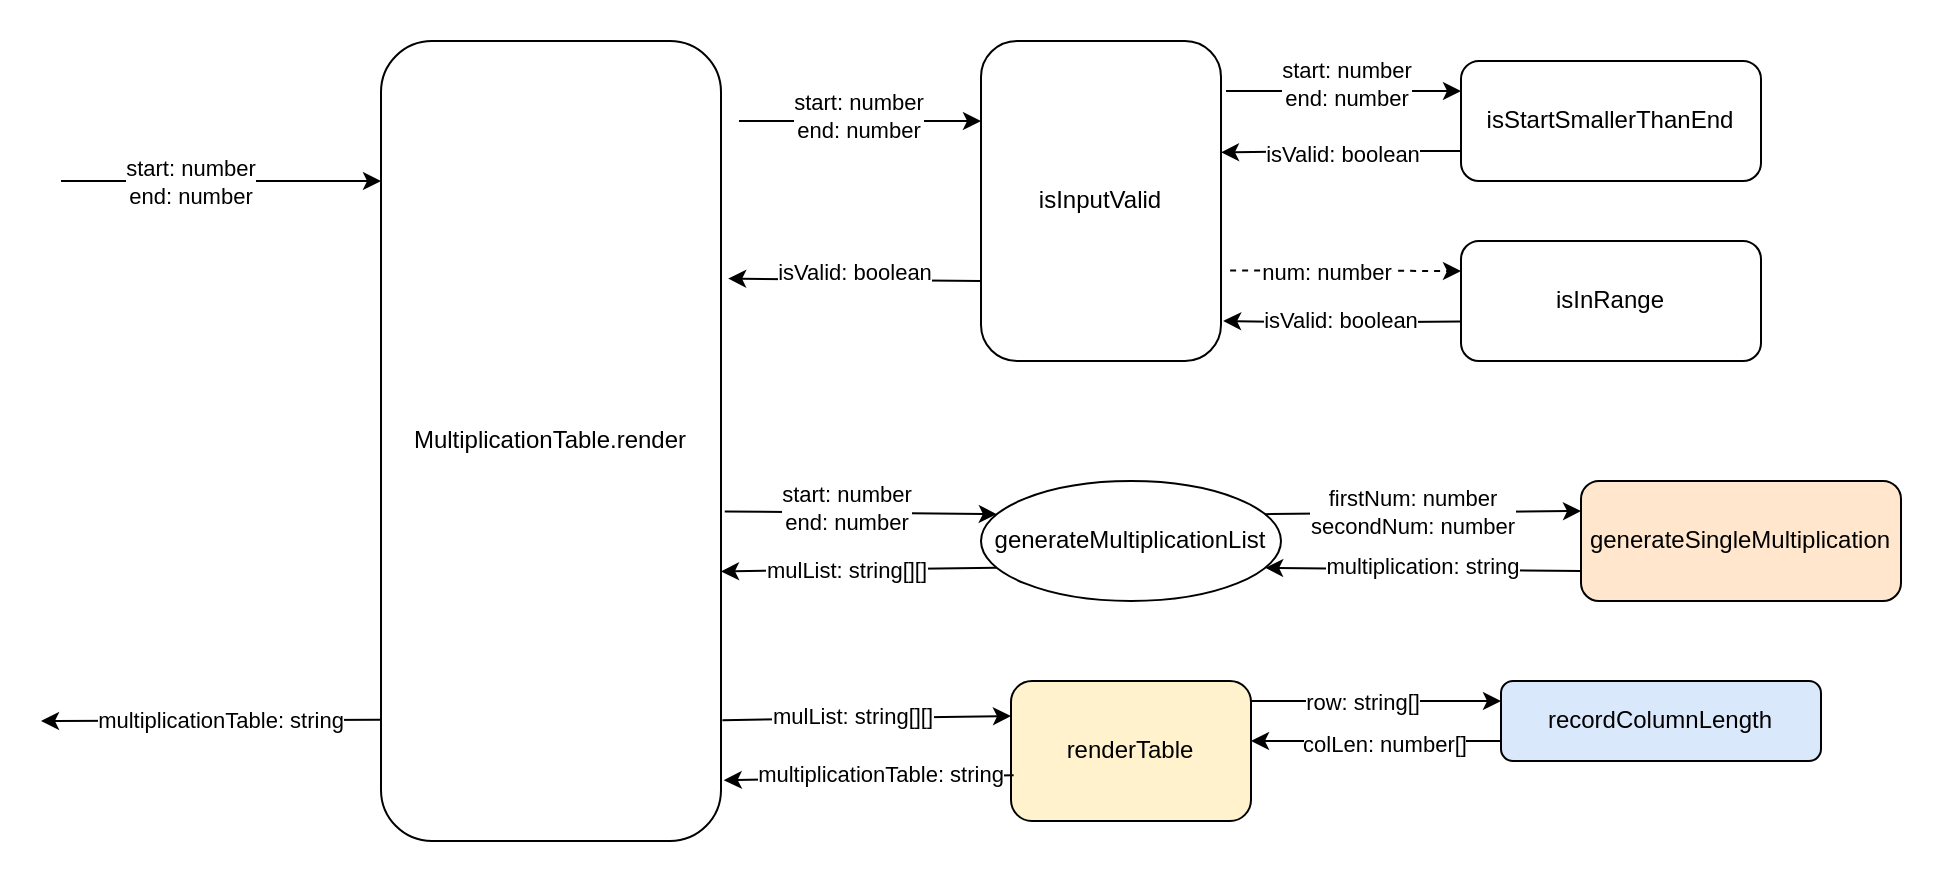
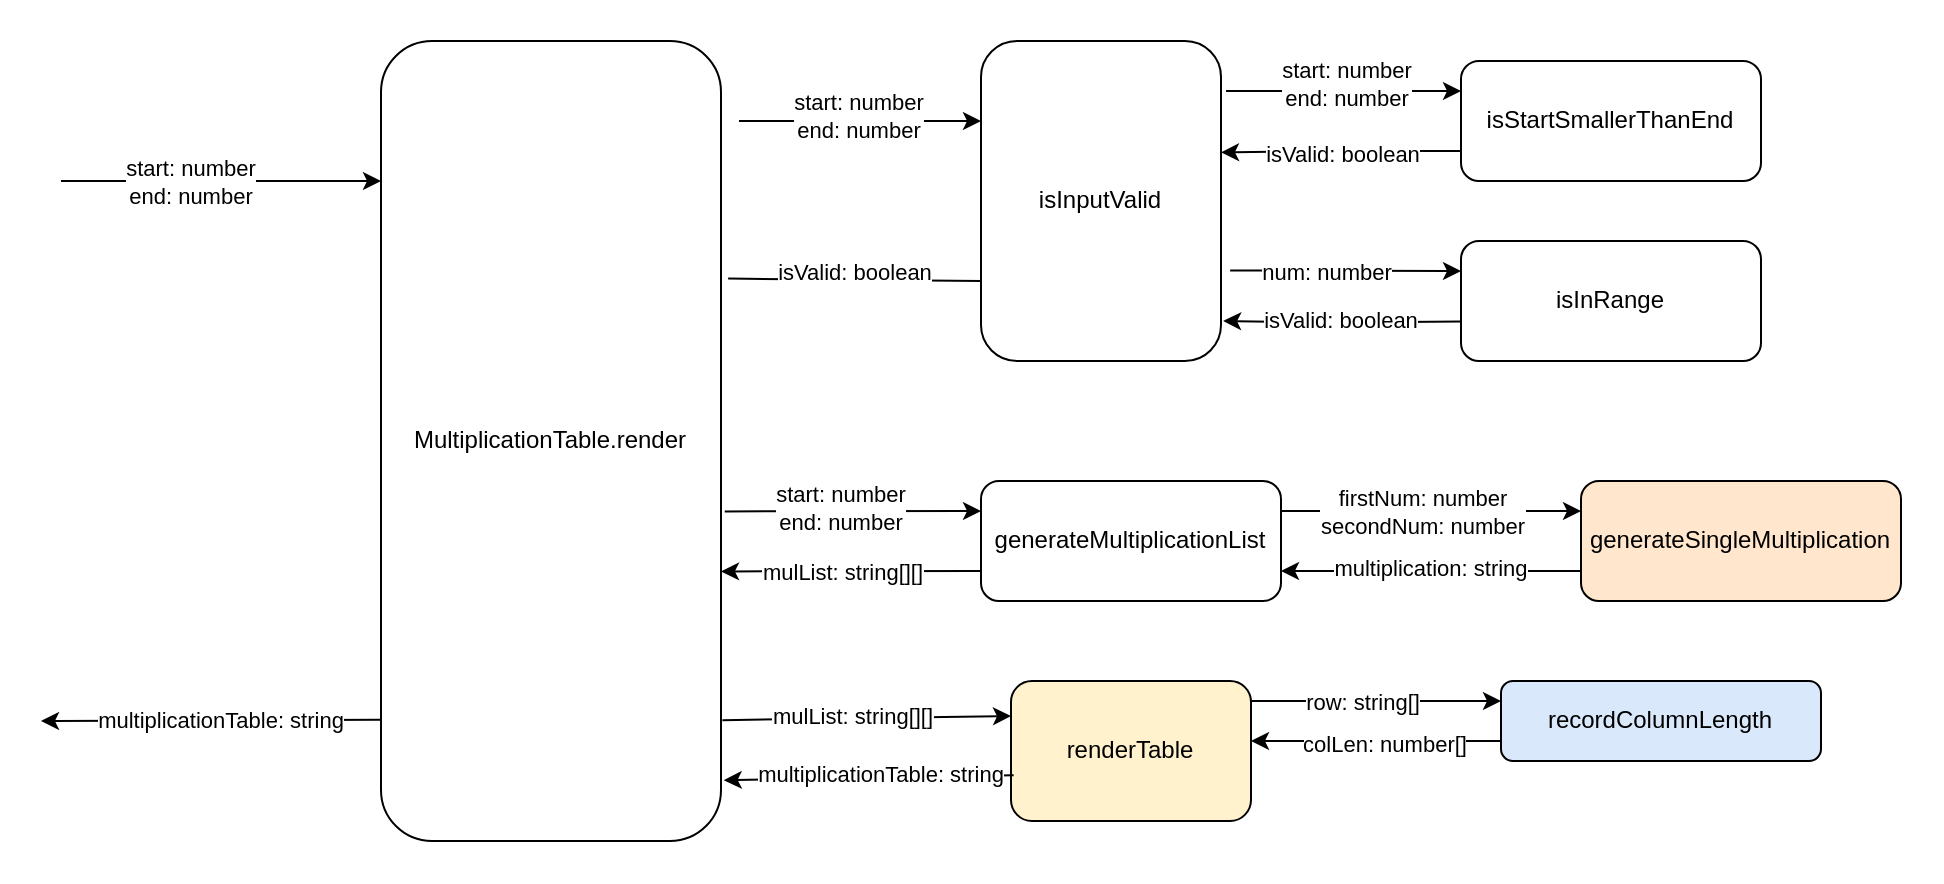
  <mxCell id="0" />
  <mxCell id="1" parent="0" />
  <mxCell id="2" value="MultiplicationTable.render" style="rounded=1;whiteSpace=wrap;html=1;" vertex="1" parent="1"><mxGeometry x="190" y="20" width="170" height="400" as="geometry" /></mxCell>
  <mxCell id="3" value="isInputValid" style="rounded=1;whiteSpace=wrap;html=1;" vertex="1" parent="1"><mxGeometry x="490" y="20" width="120" height="160" as="geometry" /></mxCell>
  <mxCell id="4" value="" style="endArrow=classic;html=1;rounded=0;entryX=0;entryY=0.25;entryDx=0;entryDy=0;" edge="1" parent="1" target="3"><mxGeometry width="50" height="50" relative="1" as="geometry"><mxPoint x="369" y="60" as="sourcePoint" /><mxPoint x="490" y="70.19" as="targetPoint" /></mxGeometry></mxCell>
  <mxCell id="5" value="start: number&lt;div&gt;end: number&lt;/div&gt;" style="edgeLabel;html=1;align=center;verticalAlign=middle;resizable=0;points=[];" vertex="1" connectable="0" parent="4"><mxGeometry x="-0.022" y="3" relative="1" as="geometry"><mxPoint as="offset" /></mxGeometry></mxCell>
- <mxCell id="6" value="" style="endArrow=classic;html=1;rounded=0;exitX=0;exitY=0.75;exitDx=0;exitDy=0;entryX=1.021;entryY=0.297;entryDx=0;entryDy=0;entryPerimeter=0;" edge="1" parent="1" source="3" target="2"><mxGeometry width="50" height="50" relative="1" as="geometry"><mxPoint x="470" y="150" as="sourcePoint" /><mxPoint x="370" y="140" as="targetPoint" /></mxGeometry></mxCell>
+ <mxCell id="6" value="" style="endArrow=none;html=1;rounded=0;exitX=0;exitY=0.75;exitDx=0;exitDy=0;entryX=1.021;entryY=0.297;entryDx=0;entryDy=0;entryPerimeter=0;" edge="1" parent="1" source="3" target="2"><mxGeometry width="50" height="50" relative="1" as="geometry"><mxPoint x="470" y="150" as="sourcePoint" /><mxPoint x="370" y="140" as="targetPoint" /></mxGeometry></mxCell>
  <mxCell id="7" value="isValid: boolean" style="edgeLabel;html=1;align=center;verticalAlign=middle;resizable=0;points=[];" vertex="1" connectable="0" parent="6"><mxGeometry x="0.188" y="-4" relative="1" as="geometry"><mxPoint x="11" as="offset" /></mxGeometry></mxCell>
  <mxCell id="8" value="isStartSmallerThanEnd" style="rounded=1;whiteSpace=wrap;html=1;" vertex="1" parent="1"><mxGeometry x="730" y="30" width="150" height="60" as="geometry" /></mxCell>
  <mxCell id="9" style="edgeStyle=orthogonalEdgeStyle;rounded=0;orthogonalLoop=1;jettySize=auto;html=1;exitX=0;exitY=0.25;exitDx=0;exitDy=0;entryX=1.009;entryY=0.717;entryDx=0;entryDy=0;entryPerimeter=0;" edge="1" parent="1"><mxGeometry relative="1" as="geometry"><mxPoint x="611.08" y="160" as="targetPoint" /><mxPoint x="730" y="160.28" as="sourcePoint" /></mxGeometry></mxCell>
  <mxCell id="10" value="isValid: boolean" style="edgeLabel;html=1;align=center;verticalAlign=middle;resizable=0;points=[];" vertex="1" connectable="0" parent="9"><mxGeometry x="0.021" y="-1" relative="1" as="geometry"><mxPoint as="offset" /></mxGeometry></mxCell>
  <mxCell id="11" value="isInRange" style="rounded=1;whiteSpace=wrap;html=1;" vertex="1" parent="1"><mxGeometry x="730" y="120" width="150" height="60" as="geometry" /></mxCell>
- <mxCell id="12" value="generateMultiplicationList" style="ellipse;whiteSpace=wrap;html=1;" vertex="1" parent="1"><mxGeometry x="490" y="240" width="150" height="60" as="geometry" /></mxCell>
+ <mxCell id="12" value="generateMultiplicationList" style="rounded=1;whiteSpace=wrap;html=1;" vertex="1" parent="1"><mxGeometry x="490" y="240" width="150" height="60" as="geometry" /></mxCell>
  <mxCell id="13" value="generateSingleMultiplication" style="rounded=1;whiteSpace=wrap;html=1;fillColor=#ffe6cc;" vertex="1" parent="1"><mxGeometry x="790" y="240" width="160" height="60" as="geometry" /></mxCell>
  <mxCell id="14" value="renderTable" style="rounded=1;whiteSpace=wrap;html=1;fillColor=#fff2cc;" vertex="1" parent="1"><mxGeometry x="505" y="340" width="120" height="70" as="geometry" /></mxCell>
  <mxCell id="15" value="recordColumnLength" style="rounded=1;whiteSpace=wrap;html=1;fillColor=#dae8fc;" vertex="1" parent="1"><mxGeometry x="750" y="340" width="160" height="40" as="geometry" /></mxCell>
  <mxCell id="16" value="" style="endArrow=classic;html=1;rounded=0;entryX=0;entryY=0.25;entryDx=0;entryDy=0;exitX=1.021;exitY=0.156;exitDx=0;exitDy=0;exitPerimeter=0;" edge="1" parent="1" source="3" target="8"><mxGeometry width="50" height="50" relative="1" as="geometry"><mxPoint x="580" y="230" as="sourcePoint" /><mxPoint x="630" y="180" as="targetPoint" /></mxGeometry></mxCell>
  <mxCell id="17" value="Text" style="edgeLabel;html=1;align=center;verticalAlign=middle;resizable=0;points=[];" vertex="1" connectable="0" parent="16"><mxGeometry x="-0.04" y="2" relative="1" as="geometry"><mxPoint as="offset" /></mxGeometry></mxCell>
  <mxCell id="18" value="start: number&lt;div&gt;end: number&lt;/div&gt;" style="edgeLabel;html=1;align=center;verticalAlign=middle;resizable=0;points=[];" vertex="1" connectable="0" parent="16"><mxGeometry x="0.029" y="3" relative="1" as="geometry"><mxPoint as="offset" /></mxGeometry></mxCell>
  <mxCell id="19" style="edgeStyle=orthogonalEdgeStyle;rounded=0;orthogonalLoop=1;jettySize=auto;html=1;exitX=0;exitY=0.75;exitDx=0;exitDy=0;entryX=1;entryY=0.348;entryDx=0;entryDy=0;entryPerimeter=0;" edge="1" parent="1" source="8" target="3"><mxGeometry relative="1" as="geometry" /></mxCell>
  <mxCell id="20" value="isValid: boolean" style="edgeLabel;html=1;align=center;verticalAlign=middle;resizable=0;points=[];" vertex="1" connectable="0" parent="19"><mxGeometry x="0.005" y="1" relative="1" as="geometry"><mxPoint x="1" as="offset" /></mxGeometry></mxCell>
- <mxCell id="21" value="" style="endArrow=classic;html=1;rounded=0;entryX=0;entryY=0.25;entryDx=0;entryDy=0;exitX=1.038;exitY=0.717;exitDx=0;exitDy=0;exitPerimeter=0;dashed=1;" edge="1" parent="1" source="3" target="11"><mxGeometry width="50" height="50" relative="1" as="geometry"><mxPoint x="610" y="220" as="sourcePoint" /><mxPoint x="660" y="170" as="targetPoint" /></mxGeometry></mxCell>
+ <mxCell id="21" value="" style="endArrow=classic;html=1;rounded=0;entryX=0;entryY=0.25;entryDx=0;entryDy=0;exitX=1.038;exitY=0.717;exitDx=0;exitDy=0;exitPerimeter=0;" edge="1" parent="1" source="3" target="11"><mxGeometry width="50" height="50" relative="1" as="geometry"><mxPoint x="610" y="220" as="sourcePoint" /><mxPoint x="660" y="170" as="targetPoint" /></mxGeometry></mxCell>
  <mxCell id="22" value="num: number" style="edgeLabel;html=1;align=center;verticalAlign=middle;resizable=0;points=[];" vertex="1" connectable="0" parent="21"><mxGeometry x="-0.169" y="-1" relative="1" as="geometry"><mxPoint as="offset" /></mxGeometry></mxCell>
  <mxCell id="23" value="" style="endArrow=classic;html=1;rounded=0;entryX=0;entryY=0.25;entryDx=0;entryDy=0;exitX=1.011;exitY=0.588;exitDx=0;exitDy=0;exitPerimeter=0;" edge="1" parent="1" source="2" target="12"><mxGeometry width="50" height="50" relative="1" as="geometry"><mxPoint x="520" y="270" as="sourcePoint" /><mxPoint x="570" y="220" as="targetPoint" /></mxGeometry></mxCell>
  <mxCell id="24" value="start: number&lt;div&gt;end: number&lt;/div&gt;" style="edgeLabel;html=1;align=center;verticalAlign=middle;resizable=0;points=[];" vertex="1" connectable="0" parent="23"><mxGeometry x="-0.178" y="2" relative="1" as="geometry"><mxPoint x="5" as="offset" /></mxGeometry></mxCell>
  <mxCell id="25" value="" style="endArrow=classic;html=1;rounded=0;exitX=0;exitY=0.75;exitDx=0;exitDy=0;entryX=1;entryY=0.663;entryDx=0;entryDy=0;entryPerimeter=0;" edge="1" parent="1" source="12" target="2"><mxGeometry width="50" height="50" relative="1" as="geometry"><mxPoint x="520" y="270" as="sourcePoint" /><mxPoint x="570" y="220" as="targetPoint" /></mxGeometry></mxCell>
  <mxCell id="26" value="mulList: string[][]" style="edgeLabel;html=1;align=center;verticalAlign=middle;resizable=0;points=[];" vertex="1" connectable="0" parent="25"><mxGeometry x="0.185" relative="1" as="geometry"><mxPoint x="7" as="offset" /></mxGeometry></mxCell>
  <mxCell id="27" value="" style="endArrow=classic;html=1;rounded=0;exitX=1;exitY=0.25;exitDx=0;exitDy=0;entryX=0;entryY=0.25;entryDx=0;entryDy=0;" edge="1" parent="1" source="12" target="13"><mxGeometry width="50" height="50" relative="1" as="geometry"><mxPoint x="520" y="270" as="sourcePoint" /><mxPoint x="570" y="220" as="targetPoint" /></mxGeometry></mxCell>
  <mxCell id="28" value="firstNum: number&lt;div&gt;secondNum: number&lt;/div&gt;" style="edgeLabel;html=1;align=center;verticalAlign=middle;resizable=0;points=[];" vertex="1" connectable="0" parent="27"><mxGeometry x="-0.203" relative="1" as="geometry"><mxPoint x="10" as="offset" /></mxGeometry></mxCell>
  <mxCell id="29" value="" style="endArrow=classic;html=1;rounded=0;exitX=0;exitY=0.75;exitDx=0;exitDy=0;entryX=1;entryY=0.75;entryDx=0;entryDy=0;" edge="1" parent="1" source="13" target="12"><mxGeometry width="50" height="50" relative="1" as="geometry"><mxPoint x="520" y="270" as="sourcePoint" /><mxPoint x="570" y="220" as="targetPoint" /></mxGeometry></mxCell>
  <mxCell id="30" value="multiplication: string" style="edgeLabel;html=1;align=center;verticalAlign=middle;resizable=0;points=[];" vertex="1" connectable="0" parent="29"><mxGeometry x="0.01" y="-2" relative="1" as="geometry"><mxPoint as="offset" /></mxGeometry></mxCell>
  <mxCell id="31" value="" style="endArrow=classic;html=1;rounded=0;entryX=0;entryY=0.25;entryDx=0;entryDy=0;" edge="1" parent="1" target="15"><mxGeometry width="50" height="50" relative="1" as="geometry"><mxPoint x="625" y="350" as="sourcePoint" /><mxPoint x="685" y="350" as="targetPoint" /></mxGeometry></mxCell>
  <mxCell id="32" value="row: string[]" style="edgeLabel;html=1;align=center;verticalAlign=middle;resizable=0;points=[];" vertex="1" connectable="0" parent="31"><mxGeometry x="-0.184" relative="1" as="geometry"><mxPoint x="4" as="offset" /></mxGeometry></mxCell>
  <mxCell id="33" value="" style="endArrow=classic;html=1;rounded=0;exitX=0;exitY=0.75;exitDx=0;exitDy=0;" edge="1" parent="1" source="15"><mxGeometry width="50" height="50" relative="1" as="geometry"><mxPoint x="685" y="370" as="sourcePoint" /><mxPoint x="625" y="370" as="targetPoint" /></mxGeometry></mxCell>
  <mxCell id="34" value="colLen: number[]" style="edgeLabel;html=1;align=center;verticalAlign=middle;resizable=0;points=[];" vertex="1" connectable="0" parent="33"><mxGeometry x="0.109" y="1" relative="1" as="geometry"><mxPoint x="10" as="offset" /></mxGeometry></mxCell>
  <mxCell id="35" value="" style="endArrow=classic;html=1;rounded=0;exitX=1.004;exitY=0.849;exitDx=0;exitDy=0;entryX=0;entryY=0.25;entryDx=0;entryDy=0;exitPerimeter=0;" edge="1" parent="1" source="2" target="14"><mxGeometry width="50" height="50" relative="1" as="geometry"><mxPoint x="400" y="359.57" as="sourcePoint" /><mxPoint x="490" y="359.57" as="targetPoint" /></mxGeometry></mxCell>
  <mxCell id="36" value="mulList: string[][]" style="edgeLabel;html=1;align=center;verticalAlign=middle;resizable=0;points=[];" vertex="1" connectable="0" parent="35"><mxGeometry x="-0.097" y="1" relative="1" as="geometry"><mxPoint as="offset" /></mxGeometry></mxCell>
  <mxCell id="37" value="" style="endArrow=classic;html=1;rounded=0;exitX=0.011;exitY=0.674;exitDx=0;exitDy=0;entryX=1.008;entryY=0.924;entryDx=0;entryDy=0;entryPerimeter=0;exitPerimeter=0;" edge="1" parent="1" source="14" target="2"><mxGeometry width="50" height="50" relative="1" as="geometry"><mxPoint x="490" y="389.57" as="sourcePoint" /><mxPoint x="400" y="389.57" as="targetPoint" /></mxGeometry></mxCell>
  <mxCell id="38" value="multiplicationTable: string" style="edgeLabel;html=1;align=center;verticalAlign=middle;resizable=0;points=[];" vertex="1" connectable="0" parent="37"><mxGeometry x="0.074" y="-2" relative="1" as="geometry"><mxPoint x="11" as="offset" /></mxGeometry></mxCell>
  <mxCell id="39" value="" style="endArrow=classic;html=1;rounded=0;entryX=0;entryY=0.25;entryDx=0;entryDy=0;" edge="1" parent="1"><mxGeometry width="50" height="50" relative="1" as="geometry"><mxPoint x="30" y="90" as="sourcePoint" /><mxPoint x="190" y="90" as="targetPoint" /></mxGeometry></mxCell>
  <mxCell id="40" value="start: number&lt;div&gt;end: number&lt;/div&gt;" style="edgeLabel;html=1;align=center;verticalAlign=middle;resizable=0;points=[];" vertex="1" connectable="0" parent="39"><mxGeometry x="-0.194" relative="1" as="geometry"><mxPoint as="offset" /></mxGeometry></mxCell>
  <mxCell id="41" value="" style="endArrow=classic;html=1;rounded=0;exitX=0;exitY=0.75;exitDx=0;exitDy=0;" edge="1" parent="1"><mxGeometry width="50" height="50" relative="1" as="geometry"><mxPoint x="190" y="359.38" as="sourcePoint" /><mxPoint x="20" y="360" as="targetPoint" /></mxGeometry></mxCell>
  <mxCell id="42" value="multiplicationTable: string" style="edgeLabel;html=1;align=center;verticalAlign=middle;resizable=0;points=[];" vertex="1" connectable="0" parent="41"><mxGeometry x="0.305" y="-1" relative="1" as="geometry"><mxPoint x="31" y="1" as="offset" /></mxGeometry></mxCell>
